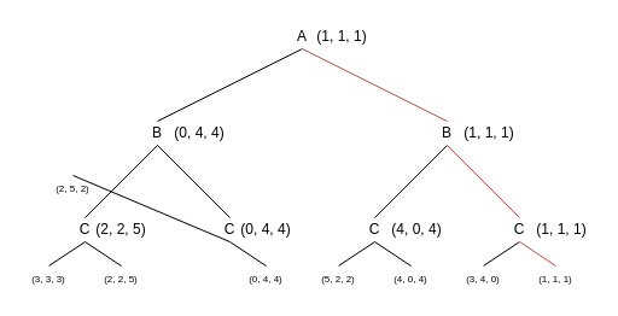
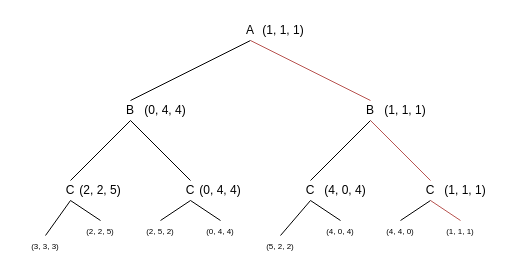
  <mxCell id="0" />
  <mxCell id="1" parent="0" />
  <mxCell id="2" style="edgeStyle=none;rounded=0;orthogonalLoop=1;jettySize=auto;html=1;exitX=0.5;exitY=1;exitDx=0;exitDy=0;entryX=0.5;entryY=0;entryDx=0;entryDy=0;endArrow=none;endFill=0;fontSize=12;" edge="1" parent="1" source="4" target="7"><mxGeometry relative="1" as="geometry" /></mxCell>
  <mxCell id="3" style="edgeStyle=none;rounded=0;orthogonalLoop=1;jettySize=auto;html=1;exitX=0.5;exitY=1;exitDx=0;exitDy=0;entryX=0.5;entryY=0;entryDx=0;entryDy=0;endArrow=none;endFill=0;fontSize=12;fillColor=#f8cecc;strokeColor=#b85450;" edge="1" parent="1" source="4" target="10"><mxGeometry relative="1" as="geometry" /></mxCell>
  <mxCell id="4" value="A" style="text;html=1;strokeColor=none;fillColor=none;align=center;verticalAlign=middle;whiteSpace=wrap;rounded=0;fontSize=12;" vertex="1" parent="1"><mxGeometry x="230" y="20" width="40" height="20" as="geometry" /></mxCell>
  <mxCell id="5" style="edgeStyle=none;rounded=0;orthogonalLoop=1;jettySize=auto;html=1;exitX=0.5;exitY=1;exitDx=0;exitDy=0;entryX=0.5;entryY=0;entryDx=0;entryDy=0;endArrow=none;endFill=0;fontSize=12;" edge="1" parent="1" source="7" target="13"><mxGeometry relative="1" as="geometry" /></mxCell>
  <mxCell id="6" style="edgeStyle=none;rounded=0;orthogonalLoop=1;jettySize=auto;html=1;exitX=0.5;exitY=1;exitDx=0;exitDy=0;entryX=0.5;entryY=0;entryDx=0;entryDy=0;endArrow=none;endFill=0;fontSize=12;" edge="1" parent="1" source="7" target="16"><mxGeometry relative="1" as="geometry" /></mxCell>
  <mxCell id="7" value="B" style="text;html=1;strokeColor=none;fillColor=none;align=center;verticalAlign=middle;whiteSpace=wrap;rounded=0;fontSize=12;" vertex="1" parent="1"><mxGeometry x="110" y="100" width="40" height="20" as="geometry" /></mxCell>
  <mxCell id="8" style="edgeStyle=none;rounded=0;orthogonalLoop=1;jettySize=auto;html=1;exitX=0.5;exitY=1;exitDx=0;exitDy=0;entryX=0.5;entryY=0;entryDx=0;entryDy=0;endArrow=none;endFill=0;fontSize=12;" edge="1" parent="1" source="10" target="19"><mxGeometry relative="1" as="geometry" /></mxCell>
  <mxCell id="9" style="edgeStyle=none;rounded=0;orthogonalLoop=1;jettySize=auto;html=1;exitX=0.5;exitY=1;exitDx=0;exitDy=0;entryX=0.5;entryY=0;entryDx=0;entryDy=0;endArrow=none;endFill=0;fontSize=12;fillColor=#f8cecc;strokeColor=#b85450;" edge="1" parent="1" source="10" target="22"><mxGeometry relative="1" as="geometry" /></mxCell>
  <mxCell id="10" value="B" style="text;html=1;strokeColor=none;fillColor=none;align=center;verticalAlign=middle;whiteSpace=wrap;rounded=0;fontSize=12;" vertex="1" parent="1"><mxGeometry x="350" y="100" width="40" height="20" as="geometry" /></mxCell>
  <mxCell id="11" style="edgeStyle=none;rounded=0;orthogonalLoop=1;jettySize=auto;html=1;exitX=0.5;exitY=1;exitDx=0;exitDy=0;entryX=0.5;entryY=0;entryDx=0;entryDy=0;endArrow=none;endFill=0;fontSize=12;" edge="1" parent="1" source="13" target="23"><mxGeometry relative="1" as="geometry" /></mxCell>
  <mxCell id="12" style="edgeStyle=none;rounded=0;orthogonalLoop=1;jettySize=auto;html=1;exitX=0.5;exitY=1;exitDx=0;exitDy=0;entryX=0.5;entryY=0;entryDx=0;entryDy=0;endArrow=none;endFill=0;fontSize=12;" edge="1" parent="1" source="13" target="24"><mxGeometry relative="1" as="geometry" /></mxCell>
  <mxCell id="13" value="C" style="text;html=1;strokeColor=none;fillColor=none;align=center;verticalAlign=middle;whiteSpace=wrap;rounded=0;fontSize=12;" vertex="1" parent="1"><mxGeometry x="50" y="180" width="40" height="20" as="geometry" /></mxCell>
  <mxCell id="14" style="edgeStyle=none;rounded=0;orthogonalLoop=1;jettySize=auto;html=1;exitX=0.5;exitY=1;exitDx=0;exitDy=0;entryX=0.5;entryY=0;entryDx=0;entryDy=0;endArrow=none;endFill=0;fontSize=12;" edge="1" parent="1" source="16" target="25"><mxGeometry relative="1" as="geometry" /></mxCell>
  <mxCell id="15" style="edgeStyle=none;rounded=0;orthogonalLoop=1;jettySize=auto;html=1;exitX=0.5;exitY=1;exitDx=0;exitDy=0;entryX=0.5;entryY=0;entryDx=0;entryDy=0;endArrow=none;endFill=0;fontSize=12;" edge="1" parent="1" source="16"><mxGeometry relative="1" as="geometry"><mxPoint x="220" y="220" as="targetPoint" /></mxGeometry></mxCell>
  <mxCell id="16" value="C" style="text;html=1;strokeColor=none;fillColor=none;align=center;verticalAlign=middle;whiteSpace=wrap;rounded=0;fontSize=12;" vertex="1" parent="1"><mxGeometry x="170" y="180" width="40" height="20" as="geometry" /></mxCell>
  <mxCell id="17" style="edgeStyle=none;rounded=0;orthogonalLoop=1;jettySize=auto;html=1;exitX=0.5;exitY=1;exitDx=0;exitDy=0;entryX=0.5;entryY=0;entryDx=0;entryDy=0;endArrow=none;endFill=0;fontSize=12;" edge="1" parent="1" source="19" target="27"><mxGeometry relative="1" as="geometry" /></mxCell>
  <mxCell id="18" style="edgeStyle=none;rounded=0;orthogonalLoop=1;jettySize=auto;html=1;exitX=0.5;exitY=1;exitDx=0;exitDy=0;entryX=0.5;entryY=0;entryDx=0;entryDy=0;endArrow=none;endFill=0;fontSize=12;" edge="1" parent="1" source="19" target="28"><mxGeometry relative="1" as="geometry" /></mxCell>
  <mxCell id="19" value="C" style="text;html=1;strokeColor=none;fillColor=none;align=center;verticalAlign=middle;whiteSpace=wrap;rounded=0;fontSize=12;" vertex="1" parent="1"><mxGeometry x="290" y="180" width="40" height="20" as="geometry" /></mxCell>
  <mxCell id="20" style="edgeStyle=none;rounded=0;orthogonalLoop=1;jettySize=auto;html=1;exitX=0.5;exitY=1;exitDx=0;exitDy=0;entryX=0.5;entryY=0;entryDx=0;entryDy=0;endArrow=none;endFill=0;fontSize=12;" edge="1" parent="1" source="22" target="29"><mxGeometry relative="1" as="geometry" /></mxCell>
  <mxCell id="21" style="edgeStyle=none;rounded=0;orthogonalLoop=1;jettySize=auto;html=1;exitX=0.5;exitY=1;exitDx=0;exitDy=0;entryX=0.5;entryY=0;entryDx=0;entryDy=0;endArrow=none;endFill=0;fontSize=12;fillColor=#f8cecc;strokeColor=#b85450;" edge="1" parent="1" source="22"><mxGeometry relative="1" as="geometry"><mxPoint x="460" y="220" as="targetPoint" /></mxGeometry></mxCell>
  <mxCell id="22" value="C" style="text;html=1;strokeColor=none;fillColor=none;align=center;verticalAlign=middle;whiteSpace=wrap;rounded=0;fontSize=12;" vertex="1" parent="1"><mxGeometry x="410" y="180" width="40" height="20" as="geometry" /></mxCell>
- <mxCell id="23" value="&lt;font style=&quot;font-size: 8px&quot;&gt;(3, 3, 3)&lt;/font&gt;" style="text;html=1;strokeColor=none;fillColor=none;align=center;verticalAlign=middle;whiteSpace=wrap;rounded=0;fontSize=12;" vertex="1" parent="1"><mxGeometry x="20" y="220" width="40" height="20" as="geometry" /></mxCell>
+ <mxCell id="23" value="&lt;font style=&quot;font-size: 8px&quot;&gt;(3, 3, 3)&lt;/font&gt;" style="text;html=1;strokeColor=none;fillColor=none;align=center;verticalAlign=middle;whiteSpace=wrap;rounded=0;fontSize=12;" vertex="1" parent="1"><mxGeometry x="25" y="235" width="40" height="20" as="geometry" /></mxCell>
  <mxCell id="24" value="&lt;font style=&quot;font-size: 8px&quot;&gt;(2, 2, 5)&lt;/font&gt;" style="text;html=1;strokeColor=none;fillColor=none;align=center;verticalAlign=middle;whiteSpace=wrap;rounded=0;fontSize=12;" vertex="1" parent="1"><mxGeometry x="80" y="220" width="40" height="20" as="geometry" /></mxCell>
- <mxCell id="25" value="&lt;span style=&quot;font-size: 8px&quot;&gt;(2, 5, 2)&lt;/span&gt;" style="text;html=1;strokeColor=none;fillColor=none;align=center;verticalAlign=middle;whiteSpace=wrap;rounded=0;fontSize=12;" vertex="1" parent="1"><mxGeometry x="40" y="145" width="40" height="20" as="geometry" /></mxCell>
+ <mxCell id="25" value="&lt;span style=&quot;font-size: 8px&quot;&gt;(2, 5, 2)&lt;/span&gt;" style="text;html=1;strokeColor=none;fillColor=none;align=center;verticalAlign=middle;whiteSpace=wrap;rounded=0;fontSize=12;" vertex="1" parent="1"><mxGeometry x="140" y="220" width="40" height="20" as="geometry" /></mxCell>
  <mxCell id="26" value="&lt;span style=&quot;font-size: 8px&quot;&gt;(0, 4, 4)&lt;/span&gt;" style="text;html=1;strokeColor=none;fillColor=none;align=center;verticalAlign=middle;whiteSpace=wrap;rounded=0;fontSize=12;" vertex="1" parent="1"><mxGeometry x="200" y="220" width="40" height="20" as="geometry" /></mxCell>
- <mxCell id="27" value="&lt;span style=&quot;font-size: 8px&quot;&gt;(5, 2, 2)&lt;/span&gt;" style="text;html=1;strokeColor=none;fillColor=none;align=center;verticalAlign=middle;whiteSpace=wrap;rounded=0;fontSize=12;" vertex="1" parent="1"><mxGeometry x="260" y="220" width="40" height="20" as="geometry" /></mxCell>
+ <mxCell id="27" value="&lt;span style=&quot;font-size: 8px&quot;&gt;(5, 2, 2)&lt;/span&gt;" style="text;html=1;strokeColor=none;fillColor=none;align=center;verticalAlign=middle;whiteSpace=wrap;rounded=0;fontSize=12;" vertex="1" parent="1"><mxGeometry x="260" y="235" width="40" height="20" as="geometry" /></mxCell>
  <mxCell id="28" value="&lt;span style=&quot;font-size: 8px&quot;&gt;(4, 0, 4)&lt;/span&gt;" style="text;html=1;strokeColor=none;fillColor=none;align=center;verticalAlign=middle;whiteSpace=wrap;rounded=0;fontSize=12;" vertex="1" parent="1"><mxGeometry x="320" y="220" width="40" height="20" as="geometry" /></mxCell>
- <mxCell id="29" value="&lt;span style=&quot;font-size: 8px&quot;&gt;(3, 4, 0)&lt;/span&gt;" style="text;html=1;strokeColor=none;fillColor=none;align=center;verticalAlign=middle;whiteSpace=wrap;rounded=0;fontSize=12;" vertex="1" parent="1"><mxGeometry x="380" y="220" width="40" height="20" as="geometry" /></mxCell>
+ <mxCell id="29" value="&lt;span style=&quot;font-size: 8px&quot;&gt;(4, 4, 0)&lt;/span&gt;" style="text;html=1;strokeColor=none;fillColor=none;align=center;verticalAlign=middle;whiteSpace=wrap;rounded=0;fontSize=12;" vertex="1" parent="1"><mxGeometry x="380" y="220" width="40" height="20" as="geometry" /></mxCell>
  <mxCell id="30" value="&lt;span style=&quot;font-size: 8px&quot;&gt;(1, 1, 1)&lt;/span&gt;" style="text;html=1;strokeColor=none;fillColor=none;align=center;verticalAlign=middle;whiteSpace=wrap;rounded=0;fontSize=12;" vertex="1" parent="1"><mxGeometry x="440" y="220" width="40" height="20" as="geometry" /></mxCell>
  <mxCell id="31" value="&lt;font style=&quot;font-size: 12px&quot;&gt;(2, 2, 5)&lt;/font&gt;" style="text;html=1;strokeColor=none;fillColor=none;align=center;verticalAlign=middle;whiteSpace=wrap;rounded=0;fontSize=12;" vertex="1" parent="1"><mxGeometry x="75" y="180" width="50" height="20" as="geometry" /></mxCell>
  <mxCell id="32" value="&lt;font style=&quot;font-size: 12px&quot;&gt;(0, 4, 4)&lt;/font&gt;" style="text;html=1;strokeColor=none;fillColor=none;align=center;verticalAlign=middle;whiteSpace=wrap;rounded=0;fontSize=12;" vertex="1" parent="1"><mxGeometry x="195" y="180" width="50" height="20" as="geometry" /></mxCell>
  <mxCell id="33" value="&lt;font style=&quot;font-size: 12px&quot;&gt;(4, 0, 4)&lt;/font&gt;" style="text;html=1;strokeColor=none;fillColor=none;align=center;verticalAlign=middle;whiteSpace=wrap;rounded=0;fontSize=12;" vertex="1" parent="1"><mxGeometry x="320" y="180" width="50" height="20" as="geometry" /></mxCell>
  <mxCell id="34" value="&lt;font style=&quot;font-size: 12px&quot;&gt;(1, 1, 1)&lt;/font&gt;" style="text;html=1;strokeColor=none;fillColor=none;align=center;verticalAlign=middle;whiteSpace=wrap;rounded=0;fontSize=12;" vertex="1" parent="1"><mxGeometry x="440" y="180" width="50" height="20" as="geometry" /></mxCell>
  <mxCell id="35" value="&lt;font style=&quot;font-size: 12px&quot;&gt;(0, 4, 4)&lt;/font&gt;" style="text;html=1;strokeColor=none;fillColor=none;align=center;verticalAlign=middle;whiteSpace=wrap;rounded=0;fontSize=12;" vertex="1" parent="1"><mxGeometry x="140" y="100" width="50" height="20" as="geometry" /></mxCell>
  <mxCell id="36" value="&lt;font style=&quot;font-size: 12px&quot;&gt;(1, 1, 1)&lt;/font&gt;" style="text;html=1;strokeColor=none;fillColor=none;align=center;verticalAlign=middle;whiteSpace=wrap;rounded=0;fontSize=12;" vertex="1" parent="1"><mxGeometry x="380" y="100" width="50" height="20" as="geometry" /></mxCell>
  <mxCell id="37" value="&lt;font style=&quot;font-size: 12px&quot;&gt;(1, 1, 1)&lt;/font&gt;" style="text;html=1;strokeColor=none;fillColor=none;align=center;verticalAlign=middle;whiteSpace=wrap;rounded=0;fontSize=12;" vertex="1" parent="1"><mxGeometry x="258" y="20" width="50" height="20" as="geometry" /></mxCell>
